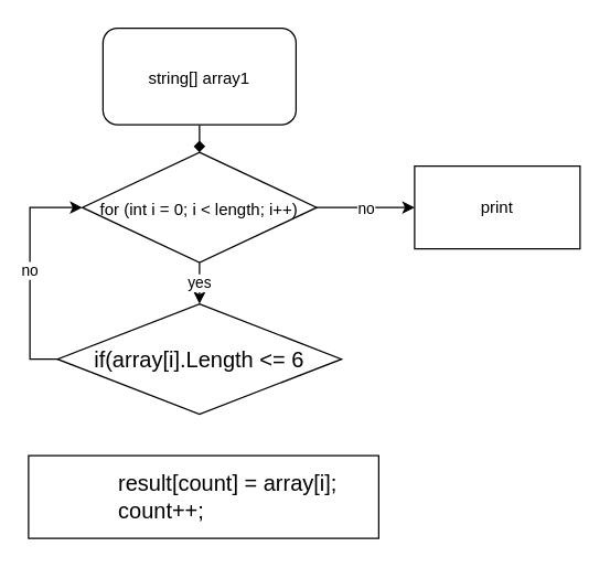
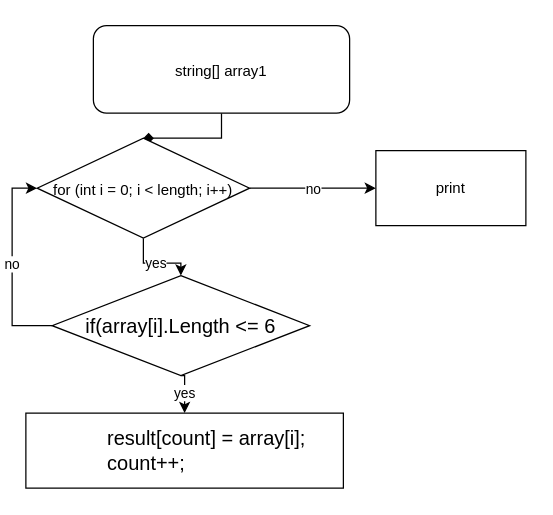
  <mxCell id="0" />
  <mxCell id="1" parent="0" />
  <mxCell id="2" style="edgeStyle=orthogonalEdgeStyle;rounded=0;orthogonalLoop=1;jettySize=auto;html=1;exitX=0.5;exitY=1;exitDx=0;exitDy=0;entryX=0.5;entryY=0;entryDx=0;entryDy=0;endArrow=diamond;" edge="1" parent="1" source="3" target="9"><mxGeometry relative="1" as="geometry" /></mxCell>
- <mxCell id="3" value="string[] array1&lt;span style=&quot;font-size: medium; text-align: start;&quot;&gt;&lt;/span&gt;" style="rounded=1;whiteSpace=wrap;html=1;" vertex="1" parent="1"><mxGeometry x="74" y="20" width="140" height="70" as="geometry" /></mxCell>
+ <mxCell id="3" value="string[] array1&lt;span style=&quot;font-size: medium; text-align: start;&quot;&gt;&lt;/span&gt;" style="rounded=1;whiteSpace=wrap;html=1;" vertex="1" parent="1"><mxGeometry x="74" y="20" width="205" height="70" as="geometry" /></mxCell>
+ <mxCell id="4" value="yes" style="edgeStyle=orthogonalEdgeStyle;rounded=0;orthogonalLoop=1;jettySize=auto;html=1;exitX=0.5;exitY=1;exitDx=0;exitDy=0;entryX=0.5;entryY=0;entryDx=0;entryDy=0;" edge="1" parent="1" source="6" target="10"><mxGeometry relative="1" as="geometry" /></mxCell>
  <mxCell id="5" value="no" style="edgeStyle=orthogonalEdgeStyle;rounded=0;orthogonalLoop=1;jettySize=auto;html=1;exitX=0;exitY=0.5;exitDx=0;exitDy=0;entryX=0;entryY=0.5;entryDx=0;entryDy=0;" edge="1" parent="1" source="6" target="9"><mxGeometry relative="1" as="geometry" /></mxCell>
  <mxCell id="6" value="&lt;p style=&quot;margin: 0cm; font-size: 12pt; font-family: Calibri, sans-serif; text-align: start;&quot; class=&quot;MsoNormal&quot;&gt;if(array[i].Length &amp;lt;= 6&lt;/p&gt;" style="rhombus;whiteSpace=wrap;html=1;" vertex="1" parent="1"><mxGeometry x="41" y="220" width="206" height="80" as="geometry" /></mxCell>
  <mxCell id="7" value="yes" style="edgeStyle=orthogonalEdgeStyle;rounded=0;orthogonalLoop=1;jettySize=auto;html=1;exitX=0.5;exitY=1;exitDx=0;exitDy=0;entryX=0.5;entryY=0;entryDx=0;entryDy=0;" edge="1" parent="1" source="9" target="6"><mxGeometry relative="1" as="geometry" /></mxCell>
  <mxCell id="8" value="no" style="edgeStyle=orthogonalEdgeStyle;rounded=0;orthogonalLoop=1;jettySize=auto;html=1;exitX=1;exitY=0.5;exitDx=0;exitDy=0;" edge="1" parent="1" source="9"><mxGeometry relative="1" as="geometry"><mxPoint x="300" y="150" as="targetPoint" /></mxGeometry></mxCell>
- <mxCell id="9" value="for (int i = 0; i &amp;lt; length; i++)&lt;span style=&quot;font-size: medium; text-align: start;&quot;&gt;&lt;/span&gt;" style="rhombus;whiteSpace=wrap;html=1;" vertex="1" parent="1"><mxGeometry x="59" y="110" width="170" height="80" as="geometry" /></mxCell>
+ <mxCell id="9" value="for (int i = 0; i &amp;lt; length; i++)&lt;span style=&quot;font-size: medium; text-align: start;&quot;&gt;&lt;/span&gt;" style="rhombus;whiteSpace=wrap;html=1;" vertex="1" parent="1"><mxGeometry x="29" y="110" width="170" height="80" as="geometry" /></mxCell>
  <mxCell id="10" value="&lt;p style=&quot;margin: 0cm; font-size: 12pt; font-family: Calibri, sans-serif; text-align: start;&quot; class=&quot;MsoNormal&quot;&gt;&amp;nbsp; &amp;nbsp; &amp;nbsp; &amp;nbsp; result[count] = array[i];&lt;/p&gt;&lt;p style=&quot;margin: 0cm; font-size: 12pt; font-family: Calibri, sans-serif; text-align: start;&quot; class=&quot;MsoNormal&quot;&gt;&lt;span lang=&quot;EN-US&quot;&gt;&amp;nbsp;&amp;nbsp;&amp;nbsp;&amp;nbsp;&amp;nbsp;&amp;nbsp;&amp;nbsp; count++;&lt;/span&gt;&lt;/p&gt;" style="rounded=0;whiteSpace=wrap;html=1;" vertex="1" parent="1"><mxGeometry x="20" y="330" width="254" height="60" as="geometry" /></mxCell>
  <mxCell id="11" value="print" style="rounded=0;whiteSpace=wrap;html=1;" vertex="1" parent="1"><mxGeometry x="300" y="120" width="120" height="60" as="geometry" /></mxCell>
